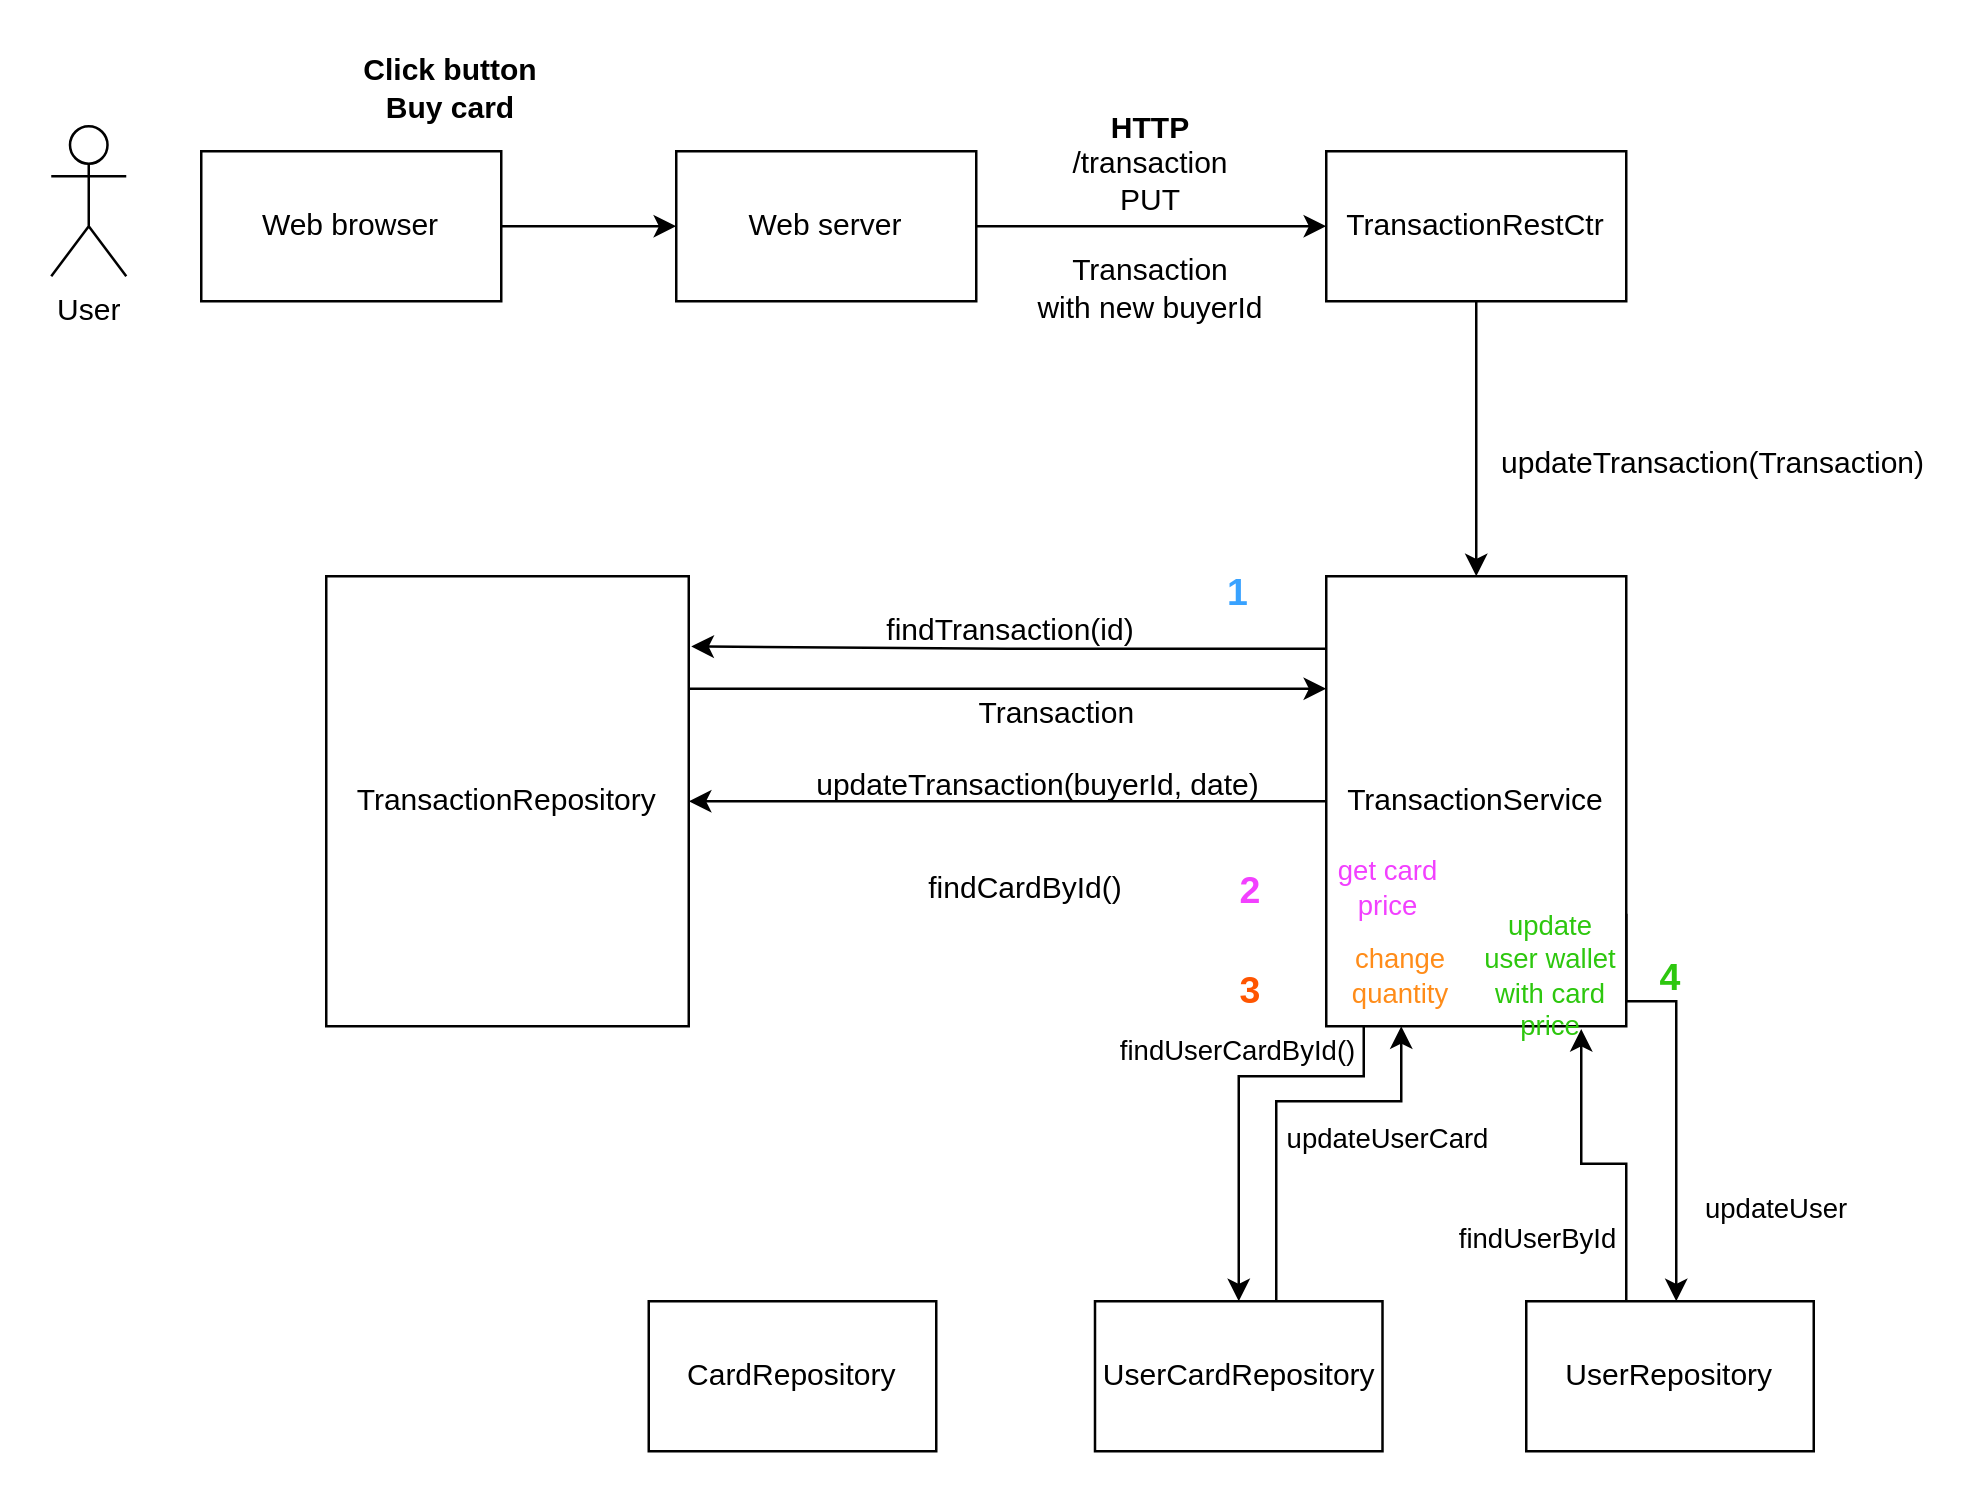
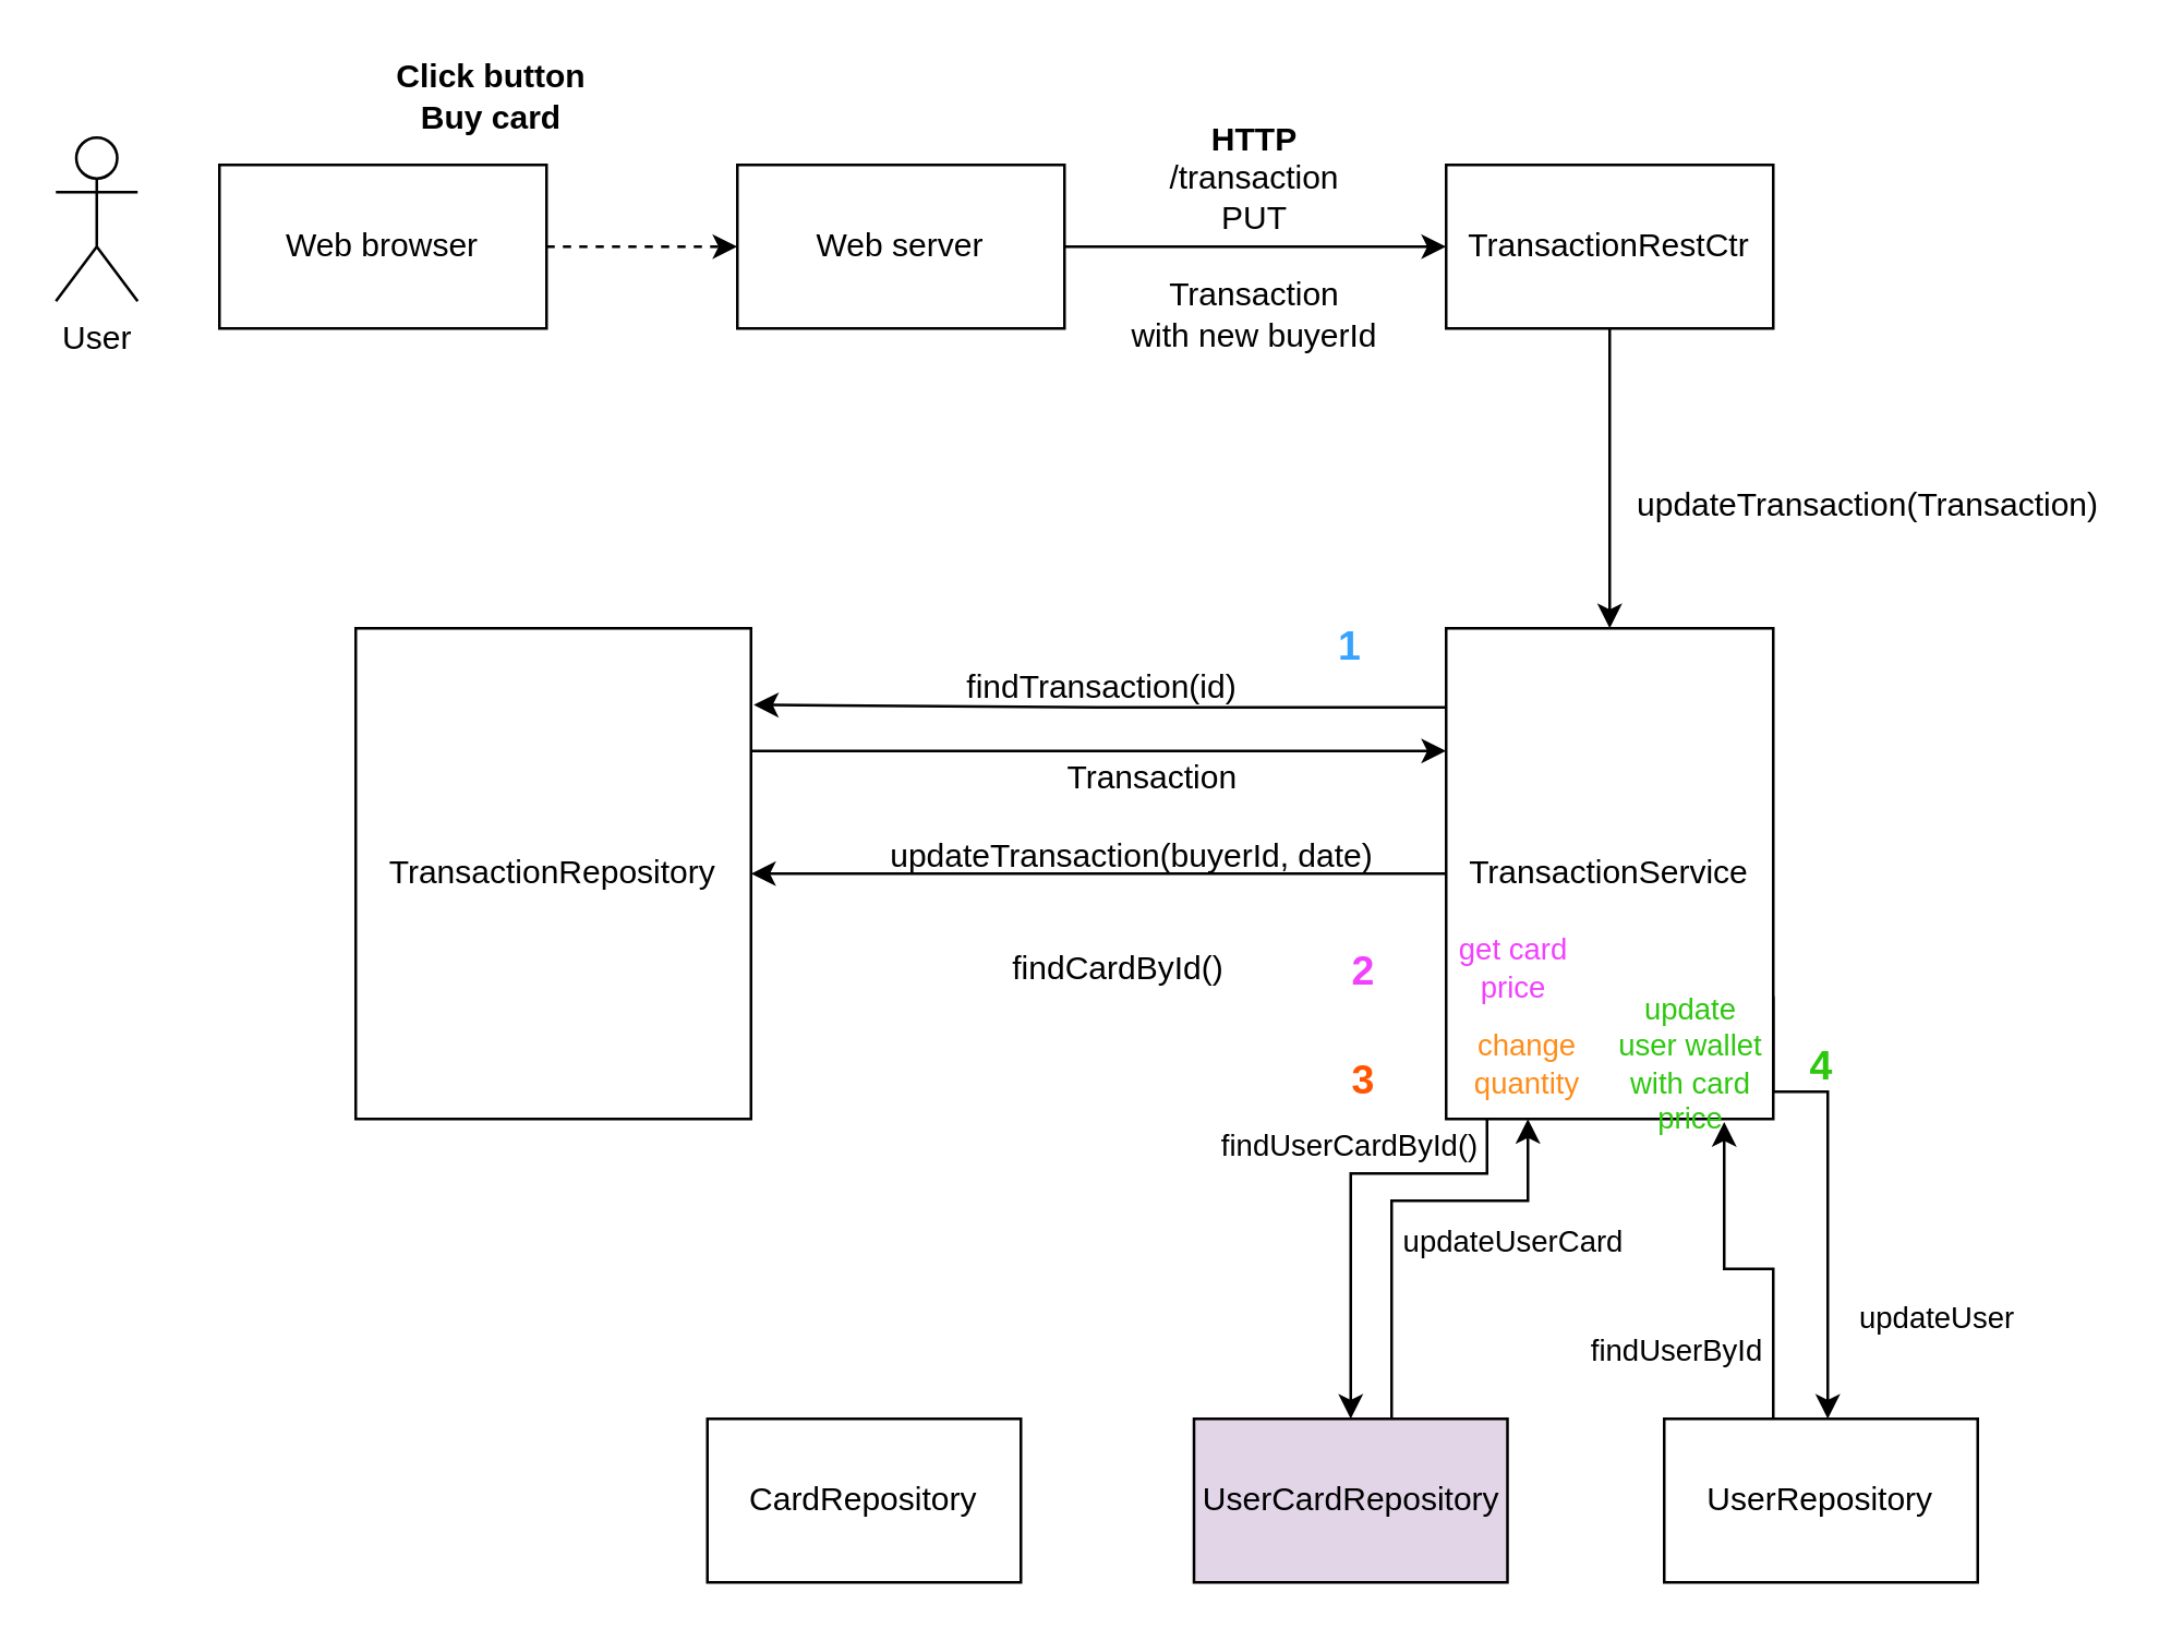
  <mxCell id="0" />
  <mxCell id="1" parent="0" />
  <mxCell id="2" value="User" style="shape=umlActor;verticalLabelPosition=bottom;verticalAlign=top;html=1;outlineConnect=0;" vertex="1" parent="1"><mxGeometry x="20" y="50" width="30" height="60" as="geometry" /></mxCell>
- <mxCell id="3" style="edgeStyle=orthogonalEdgeStyle;rounded=0;orthogonalLoop=1;jettySize=auto;html=1;entryX=0;entryY=0.5;entryDx=0;entryDy=0;" edge="1" parent="1" source="4" target="7"><mxGeometry relative="1" as="geometry" /></mxCell>
+ <mxCell id="3" style="edgeStyle=orthogonalEdgeStyle;rounded=0;orthogonalLoop=1;jettySize=auto;html=1;entryX=0;entryY=0.5;entryDx=0;entryDy=0;dashed=1;" edge="1" parent="1" source="4" target="7"><mxGeometry relative="1" as="geometry" /></mxCell>
  <mxCell id="4" value="Web browser" style="rounded=0;whiteSpace=wrap;html=1;" vertex="1" parent="1"><mxGeometry x="80" y="60" width="120" height="60" as="geometry" /></mxCell>
  <mxCell id="5" value="Click button Buy card" style="text;html=1;strokeColor=none;fillColor=none;align=center;verticalAlign=middle;whiteSpace=wrap;rounded=0;fontStyle=1" vertex="1" parent="1"><mxGeometry x="135" y="20" width="90" height="30" as="geometry" /></mxCell>
  <mxCell id="6" style="edgeStyle=orthogonalEdgeStyle;rounded=0;orthogonalLoop=1;jettySize=auto;html=1;entryX=0;entryY=0.5;entryDx=0;entryDy=0;" edge="1" parent="1" source="7" target="9"><mxGeometry relative="1" as="geometry" /></mxCell>
  <mxCell id="7" value="Web server" style="rounded=0;whiteSpace=wrap;html=1;" vertex="1" parent="1"><mxGeometry x="270" y="60" width="120" height="60" as="geometry" /></mxCell>
  <mxCell id="8" style="edgeStyle=orthogonalEdgeStyle;rounded=0;orthogonalLoop=1;jettySize=auto;html=1;entryX=0.5;entryY=0;entryDx=0;entryDy=0;" edge="1" parent="1" source="9" target="15"><mxGeometry relative="1" as="geometry" /></mxCell>
  <mxCell id="9" value="TransactionRestCtr" style="rounded=0;whiteSpace=wrap;html=1;" vertex="1" parent="1"><mxGeometry x="530" y="60" width="120" height="60" as="geometry" /></mxCell>
  <mxCell id="10" value="&lt;div&gt;&lt;b&gt;HTTP&lt;/b&gt;&lt;/div&gt;/transaction PUT" style="text;html=1;strokeColor=none;fillColor=none;align=center;verticalAlign=middle;whiteSpace=wrap;rounded=0;fontStyle=0" vertex="1" parent="1"><mxGeometry x="415" y="50" width="90" height="30" as="geometry" /></mxCell>
  <mxCell id="11" value="&lt;div&gt;Transaction&lt;/div&gt;&lt;div&gt;with new buyerId&lt;br&gt;&lt;/div&gt;" style="text;html=1;strokeColor=none;fillColor=none;align=center;verticalAlign=middle;whiteSpace=wrap;rounded=0;" vertex="1" parent="1"><mxGeometry x="405" y="100" width="110" height="30" as="geometry" /></mxCell>
  <mxCell id="12" style="edgeStyle=orthogonalEdgeStyle;rounded=0;orthogonalLoop=1;jettySize=auto;html=1;entryX=1.007;entryY=0.156;entryDx=0;entryDy=0;exitX=0.008;exitY=0.161;exitDx=0;exitDy=0;entryPerimeter=0;exitPerimeter=0;" edge="1" parent="1" source="15" target="18"><mxGeometry relative="1" as="geometry" /></mxCell>
  <mxCell id="13" style="edgeStyle=orthogonalEdgeStyle;rounded=0;orthogonalLoop=1;jettySize=auto;html=1;" edge="1" parent="1" source="15" target="18"><mxGeometry relative="1" as="geometry" /></mxCell>
  <mxCell id="14" style="edgeStyle=orthogonalEdgeStyle;rounded=0;orthogonalLoop=1;jettySize=auto;html=1;fontSize=11;fontColor=#F240FF;startArrow=none;startFill=0;endArrow=classic;endFill=1;exitX=1;exitY=0.75;exitDx=0;exitDy=0;" edge="1" parent="1" source="15" target="23"><mxGeometry relative="1" as="geometry"><Array as="points"><mxPoint x="650" y="400" /><mxPoint x="670" y="400" /></Array></mxGeometry></mxCell>
  <mxCell id="15" value="TransactionService" style="rounded=0;whiteSpace=wrap;html=1;" vertex="1" parent="1"><mxGeometry x="530" y="230" width="120" height="180" as="geometry" /></mxCell>
  <mxCell id="16" value="updateTransaction(Transaction)" style="text;html=1;strokeColor=none;fillColor=none;align=center;verticalAlign=middle;whiteSpace=wrap;rounded=0;" vertex="1" parent="1"><mxGeometry x="655" y="170" width="60" height="30" as="geometry" /></mxCell>
  <mxCell id="17" style="edgeStyle=orthogonalEdgeStyle;rounded=0;orthogonalLoop=1;jettySize=auto;html=1;exitX=1;exitY=0.25;exitDx=0;exitDy=0;entryX=0;entryY=0.25;entryDx=0;entryDy=0;" edge="1" parent="1" source="18" target="15"><mxGeometry relative="1" as="geometry" /></mxCell>
  <mxCell id="18" value="TransactionRepository" style="rounded=0;whiteSpace=wrap;html=1;" vertex="1" parent="1"><mxGeometry x="130" y="230" width="145" height="180" as="geometry" /></mxCell>
  <mxCell id="19" value="findTransaction(id)" style="text;html=1;strokeColor=none;fillColor=none;align=center;verticalAlign=middle;whiteSpace=wrap;rounded=0;" vertex="1" parent="1"><mxGeometry x="374" y="237" width="60" height="30" as="geometry" /></mxCell>
  <mxCell id="20" value="Transaction" style="text;html=1;strokeColor=none;fillColor=none;align=center;verticalAlign=middle;whiteSpace=wrap;rounded=0;" vertex="1" parent="1"><mxGeometry x="380" y="270" width="85" height="30" as="geometry" /></mxCell>
  <mxCell id="21" value="updateTransaction(buyerId, date)" style="text;html=1;strokeColor=none;fillColor=none;align=center;verticalAlign=middle;whiteSpace=wrap;rounded=0;" vertex="1" parent="1"><mxGeometry x="315" y="299" width="200" height="30" as="geometry" /></mxCell>
  <mxCell id="22" style="edgeStyle=orthogonalEdgeStyle;rounded=0;orthogonalLoop=1;jettySize=auto;html=1;exitX=0.25;exitY=0;exitDx=0;exitDy=0;entryX=0.85;entryY=1.006;entryDx=0;entryDy=0;entryPerimeter=0;fontSize=11;fontColor=#F240FF;startArrow=none;startFill=0;endArrow=classic;endFill=1;" edge="1" parent="1" source="23" target="15"><mxGeometry relative="1" as="geometry"><Array as="points"><mxPoint x="650" y="520" /><mxPoint x="650" y="465" /><mxPoint x="632" y="465" /></Array></mxGeometry></mxCell>
  <mxCell id="23" value="UserRepository" style="rounded=0;whiteSpace=wrap;html=1;" vertex="1" parent="1"><mxGeometry x="610" y="520" width="115" height="60" as="geometry" /></mxCell>
  <mxCell id="24" value="&lt;font style=&quot;font-size: 15px;&quot;&gt;&lt;b&gt;1&lt;/b&gt;&lt;/font&gt;" style="text;html=1;strokeColor=none;fillColor=none;align=center;verticalAlign=middle;whiteSpace=wrap;rounded=0;labelBorderColor=none;labelBackgroundColor=none;spacing=5;spacingTop=1;fontColor=#38A2FF;" vertex="1" parent="1"><mxGeometry x="465" y="220" width="60" height="30" as="geometry" /></mxCell>
  <mxCell id="25" style="edgeStyle=orthogonalEdgeStyle;rounded=0;orthogonalLoop=1;jettySize=auto;html=1;fontSize=11;fontColor=#FF5500;startArrow=classic;startFill=1;endArrow=none;endFill=0;" edge="1" parent="1" source="27" target="15"><mxGeometry relative="1" as="geometry"><Array as="points"><mxPoint x="495" y="430" /><mxPoint x="545" y="430" /></Array></mxGeometry></mxCell>
  <mxCell id="26" style="edgeStyle=orthogonalEdgeStyle;rounded=0;orthogonalLoop=1;jettySize=auto;html=1;exitX=0.75;exitY=0;exitDx=0;exitDy=0;fontSize=11;fontColor=#000000;startArrow=none;startFill=0;endArrow=classic;endFill=1;entryX=0.25;entryY=1;entryDx=0;entryDy=0;" edge="1" parent="1" source="27" target="15"><mxGeometry relative="1" as="geometry"><Array as="points"><mxPoint x="510" y="520" /><mxPoint x="510" y="440" /><mxPoint x="560" y="440" /></Array></mxGeometry></mxCell>
- <mxCell id="27" value="UserCardRepository" style="rounded=0;whiteSpace=wrap;html=1;" vertex="1" parent="1"><mxGeometry x="437.5" y="520" width="115" height="60" as="geometry" /></mxCell>
+ <mxCell id="27" value="UserCardRepository" style="rounded=0;whiteSpace=wrap;html=1;fillColor=#e1d5e7;" vertex="1" parent="1"><mxGeometry x="437.5" y="520" width="115" height="60" as="geometry" /></mxCell>
  <mxCell id="28" value="CardRepository" style="rounded=0;whiteSpace=wrap;html=1;" vertex="1" parent="1"><mxGeometry x="259" y="520" width="115" height="60" as="geometry" /></mxCell>
  <mxCell id="29" value="&lt;b&gt;2&lt;/b&gt;" style="text;html=1;strokeColor=none;fillColor=none;align=center;verticalAlign=middle;whiteSpace=wrap;rounded=0;labelBackgroundColor=none;labelBorderColor=none;fontSize=15;fontColor=#F240FF;" vertex="1" parent="1"><mxGeometry x="470" y="340" width="60" height="30" as="geometry" /></mxCell>
  <mxCell id="30" value="&lt;b&gt;3&lt;/b&gt;" style="text;html=1;strokeColor=none;fillColor=none;align=center;verticalAlign=middle;whiteSpace=wrap;rounded=0;labelBackgroundColor=none;labelBorderColor=none;fontSize=15;fontColor=#FF5500;" vertex="1" parent="1"><mxGeometry x="470" y="380" width="60" height="30" as="geometry" /></mxCell>
  <mxCell id="31" value="&lt;b&gt;4&lt;/b&gt;" style="text;html=1;strokeColor=none;fillColor=none;align=center;verticalAlign=middle;whiteSpace=wrap;rounded=0;labelBackgroundColor=none;labelBorderColor=none;fontSize=15;fontColor=#2DC70E;" vertex="1" parent="1"><mxGeometry x="637.5" y="375" width="60" height="30" as="geometry" /></mxCell>
  <mxCell id="32" value="findCardById()" style="text;html=1;strokeColor=none;fillColor=none;align=center;verticalAlign=middle;whiteSpace=wrap;rounded=0;" vertex="1" parent="1"><mxGeometry x="380" y="340" width="60" height="30" as="geometry" /></mxCell>
  <mxCell id="33" value="findUserCardById()" style="text;html=1;strokeColor=none;fillColor=none;align=center;verticalAlign=middle;whiteSpace=wrap;rounded=0;labelBackgroundColor=none;labelBorderColor=none;fontSize=11;fontColor=#000000;" vertex="1" parent="1"><mxGeometry x="465" y="405" width="60" height="30" as="geometry" /></mxCell>
  <mxCell id="34" value="change quantity" style="text;html=1;strokeColor=none;fillColor=none;align=center;verticalAlign=middle;whiteSpace=wrap;rounded=0;labelBackgroundColor=none;labelBorderColor=none;fontSize=11;fontColor=#FF8C19;" vertex="1" parent="1"><mxGeometry x="525" y="375" width="70" height="30" as="geometry" /></mxCell>
  <mxCell id="35" value="updateUserCard" style="text;html=1;strokeColor=none;fillColor=none;align=center;verticalAlign=middle;whiteSpace=wrap;rounded=0;labelBackgroundColor=none;labelBorderColor=none;fontSize=11;fontColor=#000000;" vertex="1" parent="1"><mxGeometry x="525" y="440" width="60" height="30" as="geometry" /></mxCell>
  <mxCell id="36" value="update user wallet with card price" style="text;html=1;strokeColor=none;fillColor=none;align=center;verticalAlign=middle;whiteSpace=wrap;rounded=0;labelBackgroundColor=none;labelBorderColor=none;fontSize=11;fontColor=#2DC70E;" vertex="1" parent="1"><mxGeometry x="590" y="375" width="60" height="30" as="geometry" /></mxCell>
  <mxCell id="37" value="&lt;font color=&quot;#F240FF&quot;&gt;get card price&lt;br&gt;&lt;/font&gt;" style="text;html=1;strokeColor=none;fillColor=none;align=center;verticalAlign=middle;whiteSpace=wrap;rounded=0;labelBackgroundColor=none;labelBorderColor=none;fontSize=11;fontColor=#2DC70E;" vertex="1" parent="1"><mxGeometry x="525" y="340" width="60" height="30" as="geometry" /></mxCell>
  <mxCell id="38" value="findUserById" style="text;html=1;strokeColor=none;fillColor=none;align=center;verticalAlign=middle;whiteSpace=wrap;rounded=0;labelBackgroundColor=none;labelBorderColor=none;fontSize=11;fontColor=#000000;" vertex="1" parent="1"><mxGeometry x="585" y="480" width="60" height="30" as="geometry" /></mxCell>
  <mxCell id="39" value="updateUser" style="text;whiteSpace=wrap;html=1;fontSize=11;fontColor=#000000;" vertex="1" parent="1"><mxGeometry x="680" y="470" width="90" height="30" as="geometry" /></mxCell>
